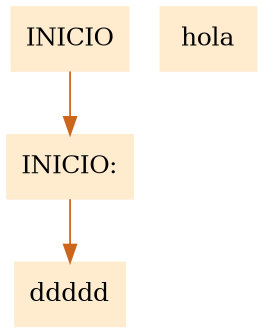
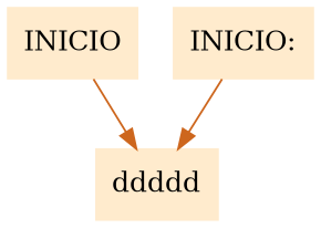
  digraph {
    rankdir=UD
    node [color=blanchedalmond shape=box style=filled]
    edge [color=chocolate3]
    n1 [label=INICIO]
    n2 [label="INICIO:"]
    n3 [label=ddddd]
-   hola
-   n1 -> n2
+   n1 -> n3
    n2 -> n3
  }
